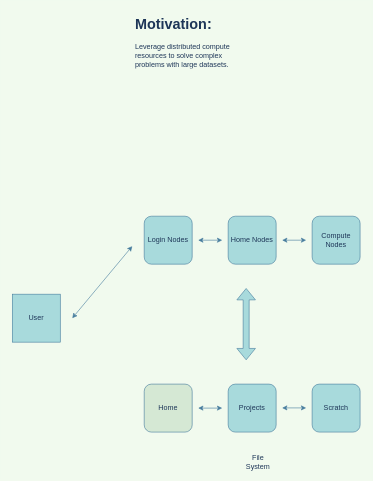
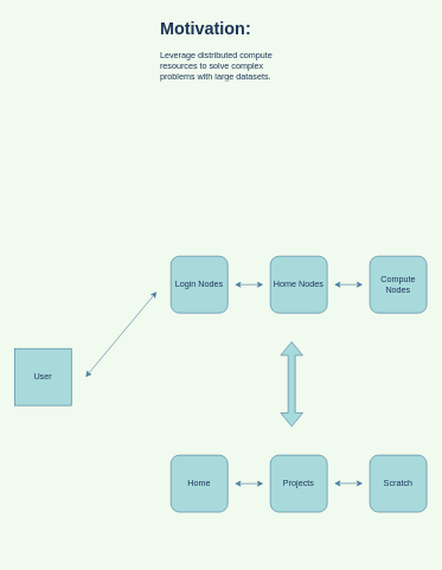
  <mxCell id="0" />
  <mxCell id="1" parent="0" />
- <mxCell id="2" value="File System" style="text;html=1;strokeColor=none;fillColor=none;align=center;verticalAlign=middle;whiteSpace=wrap;rounded=0;fontColor=#1D3557;" vertex="1" parent="1"><mxGeometry x="410" y="760" width="40" height="20" as="geometry" /></mxCell>
  <mxCell id="3" value="User" style="whiteSpace=wrap;html=1;sketch=0;fontColor=#1D3557;strokeColor=#457B9D;fillColor=#A8DADC;rounded=0;" vertex="1" parent="1"><mxGeometry x="20" y="490" width="80" height="80" as="geometry" /></mxCell>
  <mxCell id="4" value="&lt;h1&gt;Motivation:&lt;/h1&gt;Leverage distributed compute resources to solve complex problems with large datasets." style="text;html=1;strokeColor=none;fillColor=none;spacing=5;spacingTop=-20;whiteSpace=wrap;overflow=hidden;rounded=0;sketch=0;fontColor=#1D3557;" vertex="1" parent="1"><mxGeometry x="220" y="20" width="190" height="120" as="geometry" /></mxCell>
  <mxCell id="5" value="" style="endArrow=classic;startArrow=classic;html=1;fontColor=#1D3557;strokeColor=#457B9D;fillColor=#A8DADC;" edge="1" parent="1"><mxGeometry width="50" height="50" relative="1" as="geometry"><mxPoint x="120" y="530" as="sourcePoint" /><mxPoint x="220" y="410" as="targetPoint" /></mxGeometry></mxCell>
  <mxCell id="6" value="Login Nodes" style="rounded=1;whiteSpace=wrap;html=1;sketch=0;fontColor=#1D3557;strokeColor=#457B9D;fillColor=#A8DADC;" vertex="1" parent="1"><mxGeometry x="240" y="360" width="80" height="80" as="geometry" /></mxCell>
  <mxCell id="7" value="Compute Nodes" style="rounded=1;whiteSpace=wrap;html=1;sketch=0;fontColor=#1D3557;strokeColor=#457B9D;fillColor=#A8DADC;" vertex="1" parent="1"><mxGeometry x="520" y="360" width="80" height="80" as="geometry" /></mxCell>
  <mxCell id="8" value="Home Nodes" style="rounded=1;whiteSpace=wrap;html=1;sketch=0;fontColor=#1D3557;strokeColor=#457B9D;fillColor=#A8DADC;" vertex="1" parent="1"><mxGeometry x="380" y="360" width="80" height="80" as="geometry" /></mxCell>
  <mxCell id="9" value="" style="endArrow=classic;startArrow=classic;html=1;fontColor=#1D3557;strokeColor=#457B9D;fillColor=#A8DADC;" edge="1" parent="1"><mxGeometry width="50" height="50" relative="1" as="geometry"><mxPoint x="330" y="400" as="sourcePoint" /><mxPoint x="370" y="400" as="targetPoint" /></mxGeometry></mxCell>
  <mxCell id="10" value="" style="endArrow=classic;startArrow=classic;html=1;fontColor=#1D3557;strokeColor=#457B9D;fillColor=#A8DADC;" edge="1" parent="1"><mxGeometry width="50" height="50" relative="1" as="geometry"><mxPoint x="470" y="400" as="sourcePoint" /><mxPoint x="510" y="400" as="targetPoint" /></mxGeometry></mxCell>
- <mxCell id="11" value="Home" style="rounded=1;whiteSpace=wrap;html=1;sketch=0;fontColor=#1D3557;strokeColor=#457B9D;fillColor=#d5e8d4;" vertex="1" parent="1"><mxGeometry x="240" y="640" width="80" height="80" as="geometry" /></mxCell>
+ <mxCell id="11" value="Home" style="rounded=1;whiteSpace=wrap;html=1;sketch=0;fontColor=#1D3557;strokeColor=#457B9D;fillColor=#A8DADC;" vertex="1" parent="1"><mxGeometry x="240" y="640" width="80" height="80" as="geometry" /></mxCell>
  <mxCell id="12" value="Scratch" style="rounded=1;whiteSpace=wrap;html=1;sketch=0;fontColor=#1D3557;strokeColor=#457B9D;fillColor=#A8DADC;" vertex="1" parent="1"><mxGeometry x="520" y="640" width="80" height="80" as="geometry" /></mxCell>
  <mxCell id="13" value="Projects" style="rounded=1;whiteSpace=wrap;html=1;sketch=0;fontColor=#1D3557;strokeColor=#457B9D;fillColor=#A8DADC;" vertex="1" parent="1"><mxGeometry x="380" y="640" width="80" height="80" as="geometry" /></mxCell>
  <mxCell id="14" value="" style="endArrow=classic;startArrow=classic;html=1;fontColor=#1D3557;strokeColor=#457B9D;fillColor=#A8DADC;" edge="1" parent="1"><mxGeometry width="50" height="50" relative="1" as="geometry"><mxPoint x="330" y="680" as="sourcePoint" /><mxPoint x="370" y="680" as="targetPoint" /></mxGeometry></mxCell>
  <mxCell id="15" value="" style="endArrow=classic;startArrow=classic;html=1;fontColor=#1D3557;strokeColor=#457B9D;fillColor=#A8DADC;" edge="1" parent="1"><mxGeometry width="50" height="50" relative="1" as="geometry"><mxPoint x="470" y="679.66" as="sourcePoint" /><mxPoint x="510" y="679.66" as="targetPoint" /></mxGeometry></mxCell>
  <mxCell id="16" value="" style="shape=flexArrow;endArrow=classic;startArrow=classic;html=1;fontColor=#1D3557;strokeColor=#457B9D;fillColor=#A8DADC;" edge="1" parent="1"><mxGeometry width="100" height="100" relative="1" as="geometry"><mxPoint x="410" y="600" as="sourcePoint" /><mxPoint x="410" y="480" as="targetPoint" /></mxGeometry></mxCell>
